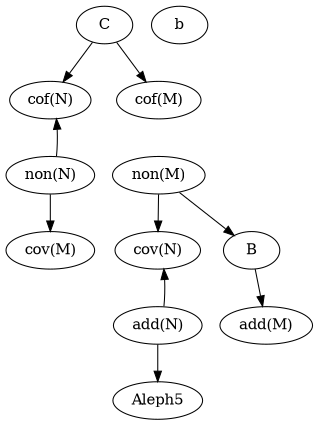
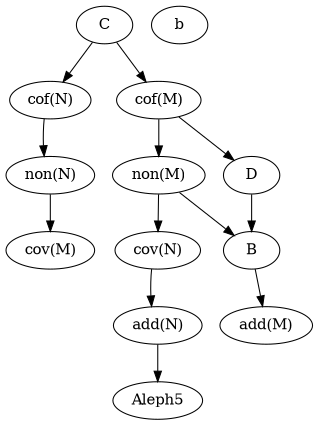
  digraph {
    n1 [label=C]
    n2 [label="cof(N)"]
    n3 [label="cof(M)"]
    n4 [label="non(N)"]
    n5 [label="non(M)"]
+   n6 [label=D]
    n7 [label="cov(M)"]
    n8 [label="cov(N)"]
    n9 [label=B]
    n10 [label="add(N)"]
    n11 [label="add(M)"]
    n12 [label=Aleph5]
    n13 [label=b]
    n1 -> n2
    n1 -> n3
-   n4 -> n2
+   n2 -> n4
+   n3 -> n5
+   n3 -> n6
    n4 -> n7
    n5 -> n8
    n5 -> n9
-   n10 -> n8
+   n6 -> n9
+   n8 -> n10
    n9 -> n11
    n10 -> n12
  }
